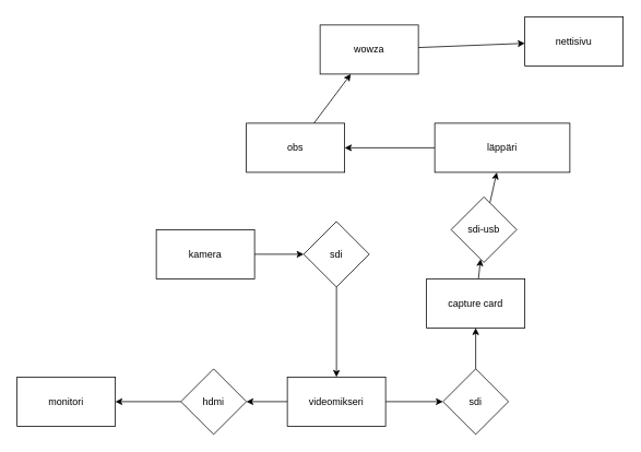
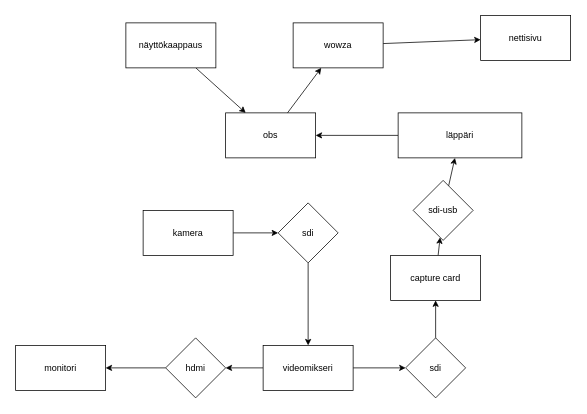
  <mxCell id="0" />
  <mxCell id="1" parent="0" />
  <mxCell id="2" style="edgeStyle=none;html=1;" edge="1" parent="1" source="3" target="5"><mxGeometry relative="1" as="geometry" /></mxCell>
  <mxCell id="3" value="läppäri&lt;br&gt;" style="rounded=0;whiteSpace=wrap;html=1;" vertex="1" parent="1"><mxGeometry x="530" y="150" width="165" height="60" as="geometry" /></mxCell>
  <mxCell id="4" style="edgeStyle=none;html=1;" edge="1" parent="1" source="5" target="22"><mxGeometry relative="1" as="geometry" /></mxCell>
  <mxCell id="5" value="obs" style="rounded=0;whiteSpace=wrap;html=1;" vertex="1" parent="1"><mxGeometry x="300" y="150" width="120" height="60" as="geometry" /></mxCell>
+ <mxCell id="6" style="edgeStyle=none;html=1;" edge="1" parent="1" source="7" target="5"><mxGeometry relative="1" as="geometry" /></mxCell>
+ <mxCell id="7" value="näyttökaappaus" style="rounded=0;whiteSpace=wrap;html=1;" vertex="1" parent="1"><mxGeometry x="167" y="30" width="120" height="60" as="geometry" /></mxCell>
  <mxCell id="8" style="edgeStyle=none;html=1;" edge="1" parent="1" source="9" target="20"><mxGeometry relative="1" as="geometry" /></mxCell>
  <mxCell id="9" value="capture card" style="rounded=0;whiteSpace=wrap;html=1;" vertex="1" parent="1"><mxGeometry x="520" y="340" width="120" height="60" as="geometry" /></mxCell>
  <mxCell id="10" style="edgeStyle=none;html=1;" edge="1" parent="1" source="12" target="18"><mxGeometry relative="1" as="geometry" /></mxCell>
  <mxCell id="11" style="edgeStyle=none;html=1;" edge="1" parent="1" source="12" target="25"><mxGeometry relative="1" as="geometry"><mxPoint x="320" y="490" as="targetPoint" /></mxGeometry></mxCell>
  <mxCell id="12" value="videomikseri" style="rounded=0;whiteSpace=wrap;html=1;" vertex="1" parent="1"><mxGeometry x="350" y="460" width="120" height="60" as="geometry" /></mxCell>
  <mxCell id="13" style="edgeStyle=none;html=1;" edge="1" parent="1" source="14" target="16"><mxGeometry relative="1" as="geometry" /></mxCell>
  <mxCell id="14" value="kamera" style="rounded=0;whiteSpace=wrap;html=1;" vertex="1" parent="1"><mxGeometry x="190" y="280" width="120" height="60" as="geometry" /></mxCell>
  <mxCell id="15" style="edgeStyle=none;html=1;" edge="1" parent="1" source="16" target="12"><mxGeometry relative="1" as="geometry" /></mxCell>
  <mxCell id="16" value="sdi&lt;span style=&quot;color: rgba(0, 0, 0, 0); font-family: monospace; font-size: 0px; text-align: start;&quot;&gt;%3CmxGraphModel%3E%3Croot%3E%3CmxCell%20id%3D%220%22%2F%3E%3CmxCell%20id%3D%221%22%20parent%3D%220%22%2F%3E%3CmxCell%20id%3D%222%22%20value%3D%22kamera%22%20style%3D%22rounded%3D0%3BwhiteSpace%3Dwrap%3Bhtml%3D1%3B%22%20vertex%3D%221%22%20parent%3D%221%22%3E%3CmxGeometry%20x%3D%22-260%22%20y%3D%22330%22%20width%3D%22120%22%20height%3D%2260%22%20as%3D%22geometry%22%2F%3E%3C%2FmxCell%3E%3C%2Froot%3E%3C%2FmxGraphModel%3E&lt;/span&gt;" style="rhombus;whiteSpace=wrap;html=1;" vertex="1" parent="1"><mxGeometry x="370" y="270" width="80" height="80" as="geometry" /></mxCell>
  <mxCell id="17" style="edgeStyle=none;html=1;" edge="1" parent="1" source="18" target="9"><mxGeometry relative="1" as="geometry" /></mxCell>
  <mxCell id="18" value="sdi&lt;span style=&quot;color: rgba(0, 0, 0, 0); font-family: monospace; font-size: 0px; text-align: start;&quot;&gt;%3CmxGraphModel%3E%3Croot%3E%3CmxCell%20id%3D%220%22%2F%3E%3CmxCell%20id%3D%221%22%20parent%3D%220%22%2F%3E%3CmxCell%20id%3D%222%22%20value%3D%22kamera%22%20style%3D%22rounded%3D0%3BwhiteSpace%3Dwrap%3Bhtml%3D1%3B%22%20vertex%3D%221%22%20parent%3D%221%22%3E%3CmxGeometry%20x%3D%22-260%22%20y%3D%22330%22%20width%3D%22120%22%20height%3D%2260%22%20as%3D%22geometry%22%2F%3E%3C%2FmxCell%3E%3C%2Froot%3E%3C%2FmxGraphModel%3E&lt;/span&gt;" style="rhombus;whiteSpace=wrap;html=1;" vertex="1" parent="1"><mxGeometry x="540" y="450" width="80" height="80" as="geometry" /></mxCell>
  <mxCell id="19" style="edgeStyle=none;html=1;" edge="1" parent="1" source="20" target="3"><mxGeometry relative="1" as="geometry" /></mxCell>
  <mxCell id="20" value="sdi-usb" style="rhombus;whiteSpace=wrap;html=1;" vertex="1" parent="1"><mxGeometry x="550" y="240" width="80" height="80" as="geometry" /></mxCell>
  <mxCell id="21" style="edgeStyle=none;html=1;" edge="1" parent="1" source="22" target="23"><mxGeometry relative="1" as="geometry" /></mxCell>
  <mxCell id="22" value="wowza" style="rounded=0;whiteSpace=wrap;html=1;" vertex="1" parent="1"><mxGeometry x="390" y="30" width="120" height="60" as="geometry" /></mxCell>
  <mxCell id="23" value="nettisivu" style="rounded=0;whiteSpace=wrap;html=1;" vertex="1" parent="1"><mxGeometry x="640" y="20" width="120" height="60" as="geometry" /></mxCell>
  <mxCell id="24" style="edgeStyle=none;html=1;" edge="1" parent="1" source="25" target="26"><mxGeometry relative="1" as="geometry" /></mxCell>
  <mxCell id="25" value="hdmi" style="rhombus;whiteSpace=wrap;html=1;" vertex="1" parent="1"><mxGeometry x="220" y="450" width="80" height="80" as="geometry" /></mxCell>
  <mxCell id="26" value="monitori" style="rounded=0;whiteSpace=wrap;html=1;" vertex="1" parent="1"><mxGeometry x="20" y="460" width="120" height="60" as="geometry" /></mxCell>
